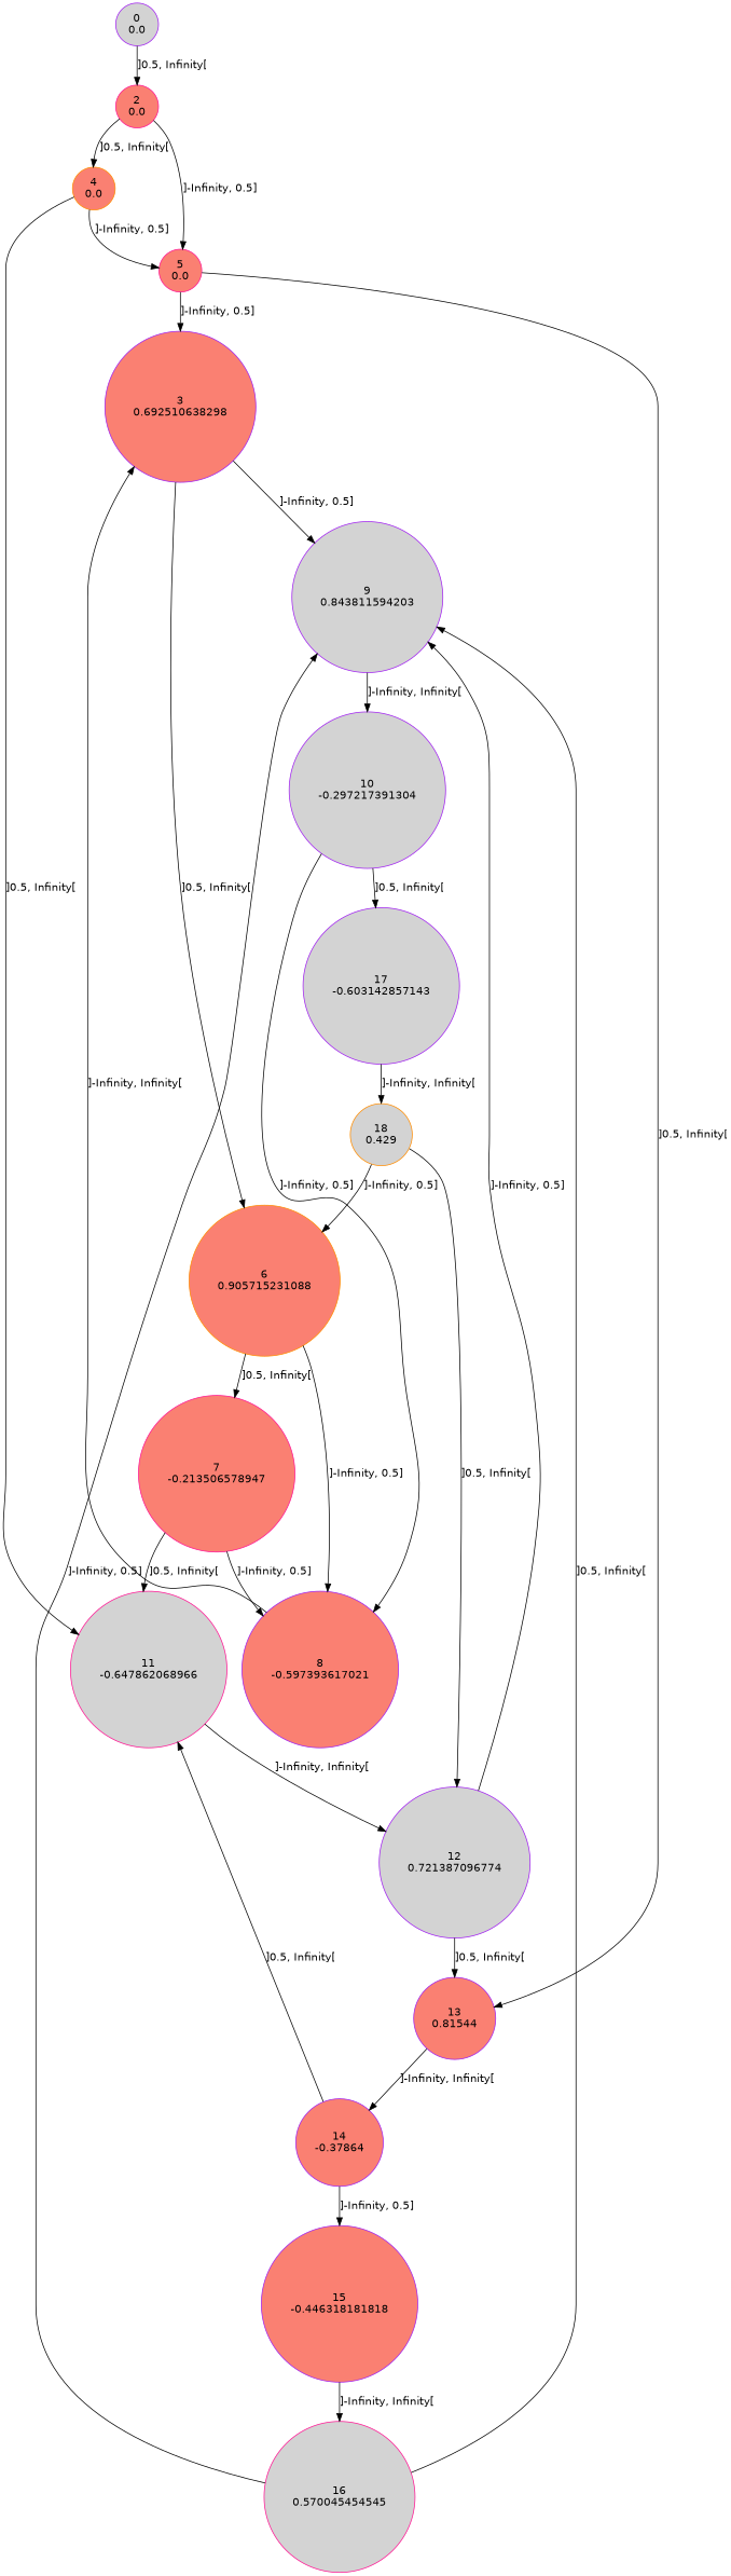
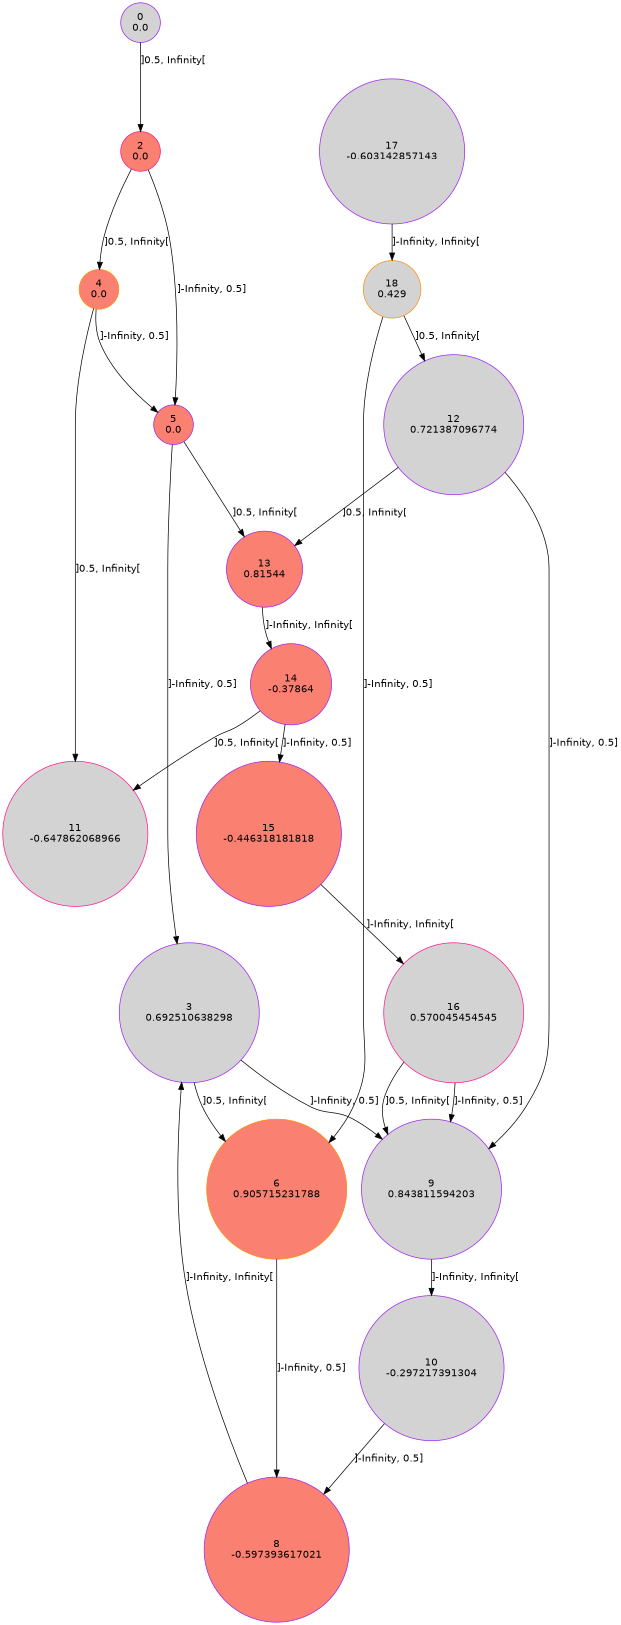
  digraph {
    fontname="DejaVu Sans"
    node [color=purple fillcolor=lightgrey fontname="DejaVu Sans" shape=circle style=filled]
    edge [fontname="DejaVu Sans"]
    n1 [label="0\n0.0"]
    n2 [color=deeppink fillcolor=salmon label="2\n0.0"]
-   n3 [color=deeppink fillcolor=salmon label="5\n0.0"]
+   n3 [fillcolor=salmon label="5\n0.0"]
    n4 [color=darkorange fillcolor=salmon label="4\n0.0"]
-   n5 [fillcolor=salmon label="3\n0.692510638298"]
+   n5 [label="3\n0.692510638298"]
    n6 [label="9\n0.843811594203"]
-   n7 [color=darkorange fillcolor=salmon label="6\n0.905715231088"]
+   n7 [color=darkorange fillcolor=salmon label="6\n0.905715231788"]
    n8 [fillcolor=salmon label="13\n0.81544"]
    n9 [color=deeppink label="11\n-0.647862068966"]
    n10 [label="10\n-0.297217391304"]
    n11 [fillcolor=salmon label="8\n-0.597393617021"]
-   n12 [color=deeppink fillcolor=salmon label="7\n-0.213506578947"]
    n13 [fillcolor=salmon label="14\n-0.37864"]
    n14 [label="12\n0.721387096774"]
    n15 [label="17\n-0.603142857143"]
    n16 [fillcolor=salmon label="15\n-0.446318181818"]
    n17 [color=darkorange label="18\n0.429"]
    n18 [color=deeppink label="16\n0.570045454545"]
    n1 -> n2 [label="]0.5, Infinity["]
    n2 -> n3 [label="]-Infinity, 0.5]"]
    n2 -> n4 [label="]0.5, Infinity["]
    n3 -> n5 [label="]-Infinity, 0.5]"]
    n3 -> n8 [label="]0.5, Infinity["]
    n4 -> n3 [label="]-Infinity, 0.5]"]
    n4 -> n9 [label="]0.5, Infinity["]
    n5 -> n6 [label="]-Infinity, 0.5]"]
    n5 -> n7 [label="]0.5, Infinity["]
    n6 -> n10 [label="]-Infinity, Infinity["]
    n7 -> n11 [label="]-Infinity, 0.5]"]
-   n7 -> n12 [label="]0.5, Infinity["]
    n8 -> n13 [label="]-Infinity, Infinity["]
-   n9 -> n14 [label="]-Infinity, Infinity["]
    n10 -> n11 [label="]-Infinity, 0.5]"]
-   n10 -> n15 [label="]0.5, Infinity["]
    n11 -> n5 [label="]-Infinity, Infinity["]
-   n12 -> n9 [label="]0.5, Infinity["]
-   n12 -> n11 [label="]-Infinity, 0.5]"]
    n13 -> n9 [label="]0.5, Infinity["]
    n13 -> n16 [label="]-Infinity, 0.5]"]
    n14 -> n6 [label="]-Infinity, 0.5]"]
    n14 -> n8 [label="]0.5, Infinity["]
    n15 -> n17 [label="]-Infinity, Infinity["]
    n16 -> n18 [label="]-Infinity, Infinity["]
    n17 -> n7 [label="]-Infinity, 0.5]"]
    n17 -> n14 [label="]0.5, Infinity["]
    n18 -> n6 [label="]-Infinity, 0.5]"]
    n18 -> n6 [label="]0.5, Infinity["]
  }
